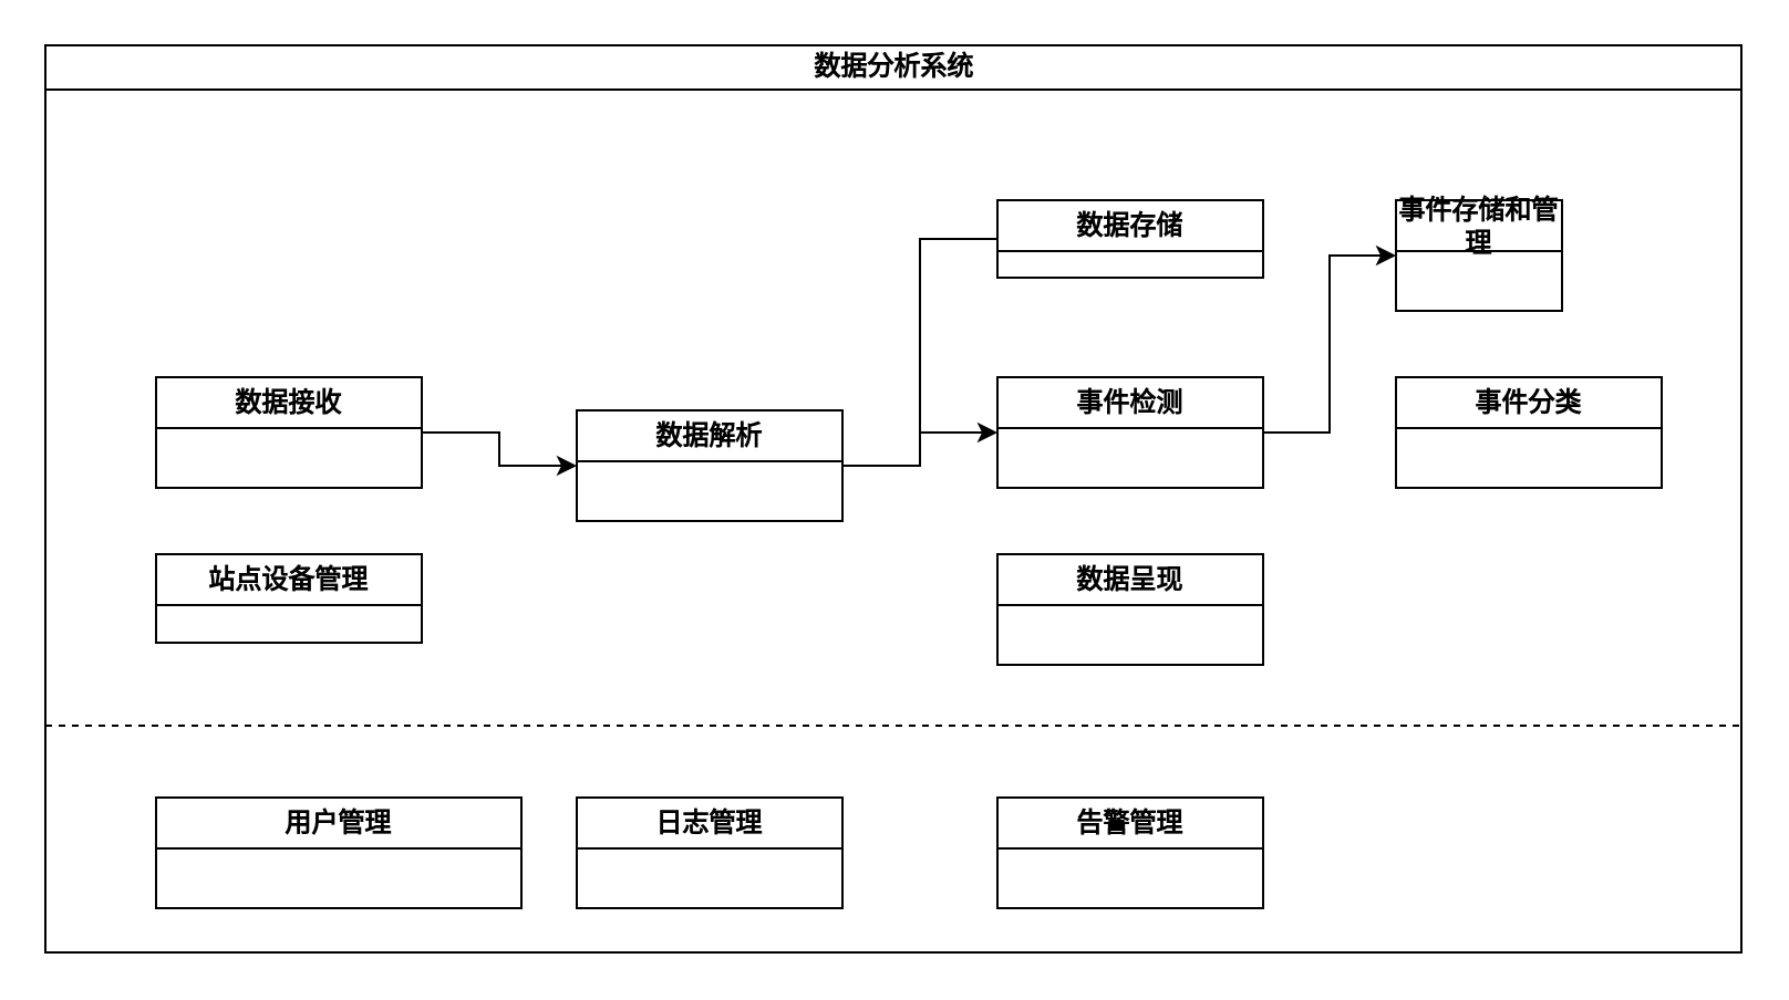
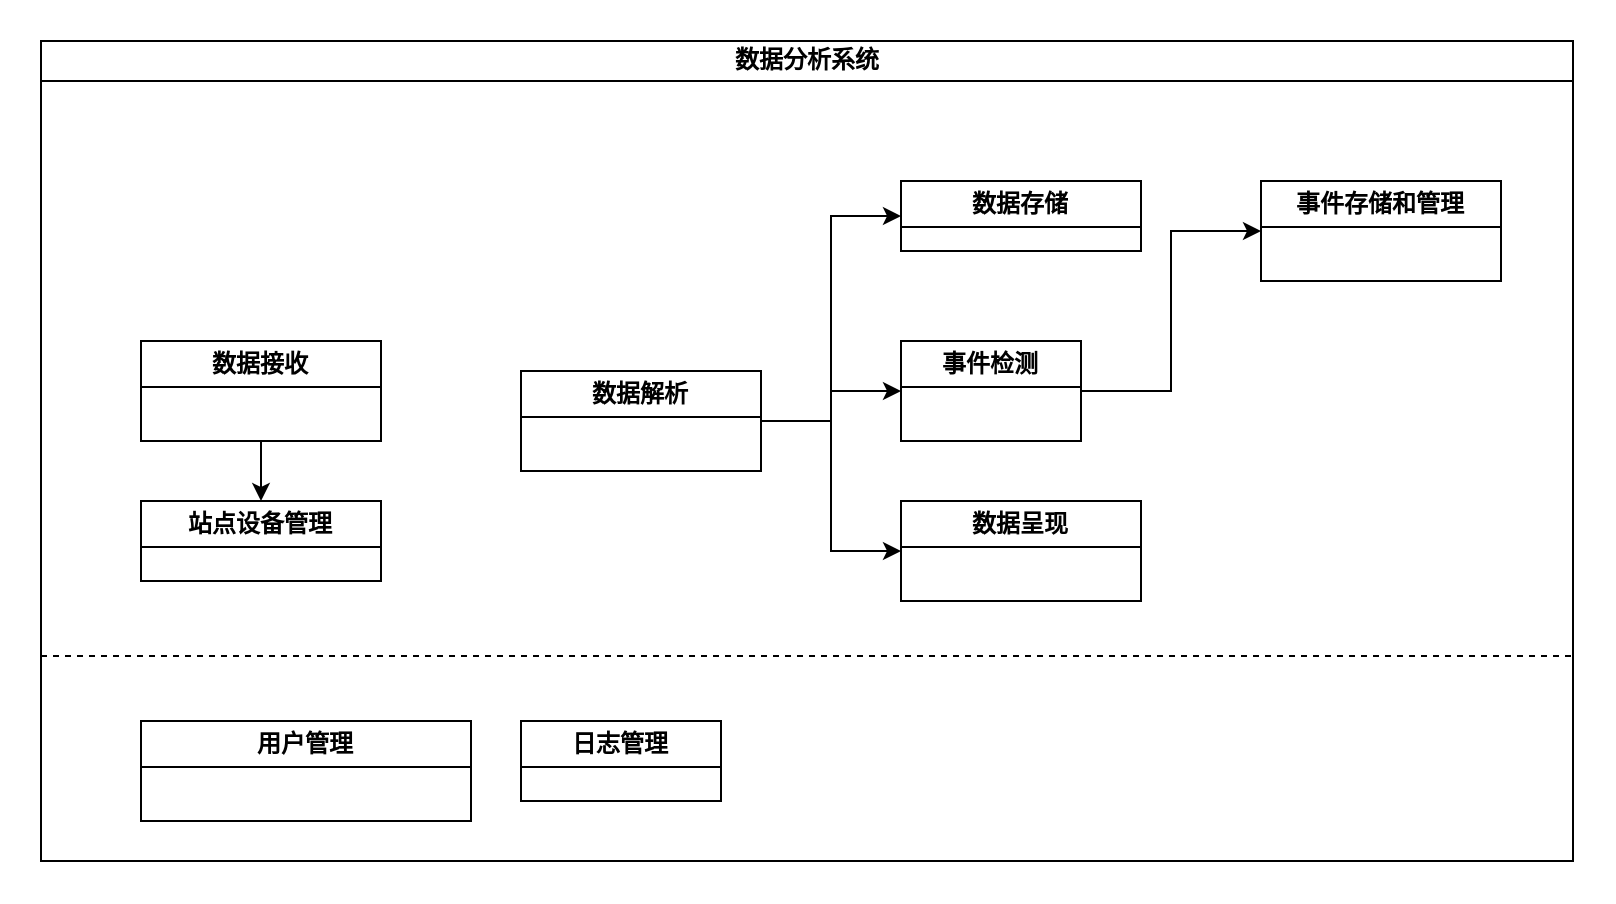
  <mxCell id="0" />
  <mxCell id="1" parent="0" />
  <mxCell id="2" value="数据分析系统" style="swimlane;html=1;startSize=20;horizontal=1;containerType=tree;glass=0;" parent="1" vertex="1"><mxGeometry x="20" y="20" width="766" height="410" as="geometry" /></mxCell>
- <mxCell id="4" style="edgeStyle=orthogonalEdgeStyle;rounded=0;orthogonalLoop=1;jettySize=auto;html=1;entryX=0;entryY=0.5;entryDx=0;entryDy=0;" edge="1" parent="2" source="5" target="9"><mxGeometry relative="1" as="geometry" /></mxCell>
+ <mxCell id="3" style="edgeStyle=orthogonalEdgeStyle;rounded=0;orthogonalLoop=1;jettySize=auto;html=1;entryX=0.5;entryY=0;entryDx=0;entryDy=0;" edge="1" parent="2" source="5" target="16"><mxGeometry relative="1" as="geometry" /></mxCell>
  <mxCell id="5" value="数据接收" style="swimlane;whiteSpace=wrap;html=1;" vertex="1" parent="2"><mxGeometry x="50" y="150" width="120" height="50" as="geometry" /></mxCell>
  <mxCell id="6" style="edgeStyle=orthogonalEdgeStyle;rounded=0;orthogonalLoop=1;jettySize=auto;html=1;entryX=0;entryY=0.5;entryDx=0;entryDy=0;" edge="1" parent="2" source="9" target="12"><mxGeometry relative="1" as="geometry" /></mxCell>
- <mxCell id="7" style="edgeStyle=orthogonalEdgeStyle;rounded=0;orthogonalLoop=1;jettySize=auto;html=1;entryX=0;entryY=0.5;entryDx=0;entryDy=0;endArrow=none;" edge="1" parent="2" source="9" target="10"><mxGeometry relative="1" as="geometry" /></mxCell>
+ <mxCell id="7" style="edgeStyle=orthogonalEdgeStyle;rounded=0;orthogonalLoop=1;jettySize=auto;html=1;entryX=0;entryY=0.5;entryDx=0;entryDy=0;" edge="1" parent="2" source="9" target="10"><mxGeometry relative="1" as="geometry" /></mxCell>
+ <mxCell id="8" style="edgeStyle=orthogonalEdgeStyle;rounded=0;orthogonalLoop=1;jettySize=auto;html=1;entryX=0;entryY=0.5;entryDx=0;entryDy=0;" edge="1" parent="2" source="9" target="14"><mxGeometry relative="1" as="geometry" /></mxCell>
  <mxCell id="9" value="数据解析" style="swimlane;whiteSpace=wrap;html=1;" vertex="1" parent="2"><mxGeometry x="240" y="165" width="120" height="50" as="geometry" /></mxCell>
  <mxCell id="10" value="数据存储" style="swimlane;whiteSpace=wrap;html=1;" vertex="1" parent="2"><mxGeometry x="430" y="70" width="120" height="35" as="geometry" /></mxCell>
  <mxCell id="11" style="edgeStyle=orthogonalEdgeStyle;rounded=0;orthogonalLoop=1;jettySize=auto;html=1;entryX=0;entryY=0.5;entryDx=0;entryDy=0;" edge="1" parent="2" source="12" target="15"><mxGeometry relative="1" as="geometry" /></mxCell>
- <mxCell id="12" value="事件检测" style="swimlane;whiteSpace=wrap;html=1;" vertex="1" parent="2"><mxGeometry x="430" y="150" width="120" height="50" as="geometry" /></mxCell>
- <mxCell id="13" value="事件分类" style="swimlane;whiteSpace=wrap;html=1;" vertex="1" parent="2"><mxGeometry x="610" y="150" width="120" height="50" as="geometry" /></mxCell>
+ <mxCell id="12" value="事件检测" style="swimlane;whiteSpace=wrap;html=1;" vertex="1" parent="2"><mxGeometry x="430" y="150" width="90" height="50" as="geometry" /></mxCell>
  <mxCell id="14" value="数据呈现" style="swimlane;whiteSpace=wrap;html=1;" vertex="1" parent="2"><mxGeometry x="430" y="230" width="120" height="50" as="geometry" /></mxCell>
- <mxCell id="15" value="事件存储和管理" style="swimlane;whiteSpace=wrap;html=1;" vertex="1" parent="2"><mxGeometry x="610" y="70" width="75" height="50" as="geometry" /></mxCell>
+ <mxCell id="15" value="事件存储和管理" style="swimlane;whiteSpace=wrap;html=1;" vertex="1" parent="2"><mxGeometry x="610" y="70" width="120" height="50" as="geometry" /></mxCell>
  <mxCell id="16" value="站点设备管理" style="swimlane;whiteSpace=wrap;html=1;" vertex="1" parent="2"><mxGeometry x="50" y="230" width="120" height="40" as="geometry" /></mxCell>
- <mxCell id="17" value="告警管理" style="swimlane;whiteSpace=wrap;html=1;" vertex="1" parent="2"><mxGeometry x="430" y="340" width="120" height="50" as="geometry" /></mxCell>
  <mxCell id="18" value="用户管理" style="swimlane;whiteSpace=wrap;html=1;" vertex="1" parent="2"><mxGeometry x="50" y="340" width="165" height="50" as="geometry" /></mxCell>
- <mxCell id="19" value="日志管理" style="swimlane;whiteSpace=wrap;html=1;" vertex="1" parent="2"><mxGeometry x="240" y="340" width="120" height="50" as="geometry" /></mxCell>
+ <mxCell id="19" value="日志管理" style="swimlane;whiteSpace=wrap;html=1;" vertex="1" parent="2"><mxGeometry x="240" y="340" width="100" height="40" as="geometry" /></mxCell>
  <mxCell id="20" value="" style="endArrow=none;dashed=1;html=1;rounded=0;exitX=0;exitY=0.75;exitDx=0;exitDy=0;entryX=1;entryY=0.75;entryDx=0;entryDy=0;" edge="1" parent="1" source="2" target="2"><mxGeometry width="50" height="50" relative="1" as="geometry"><mxPoint x="386" y="130" as="sourcePoint" /><mxPoint x="436" y="80" as="targetPoint" /></mxGeometry></mxCell>
